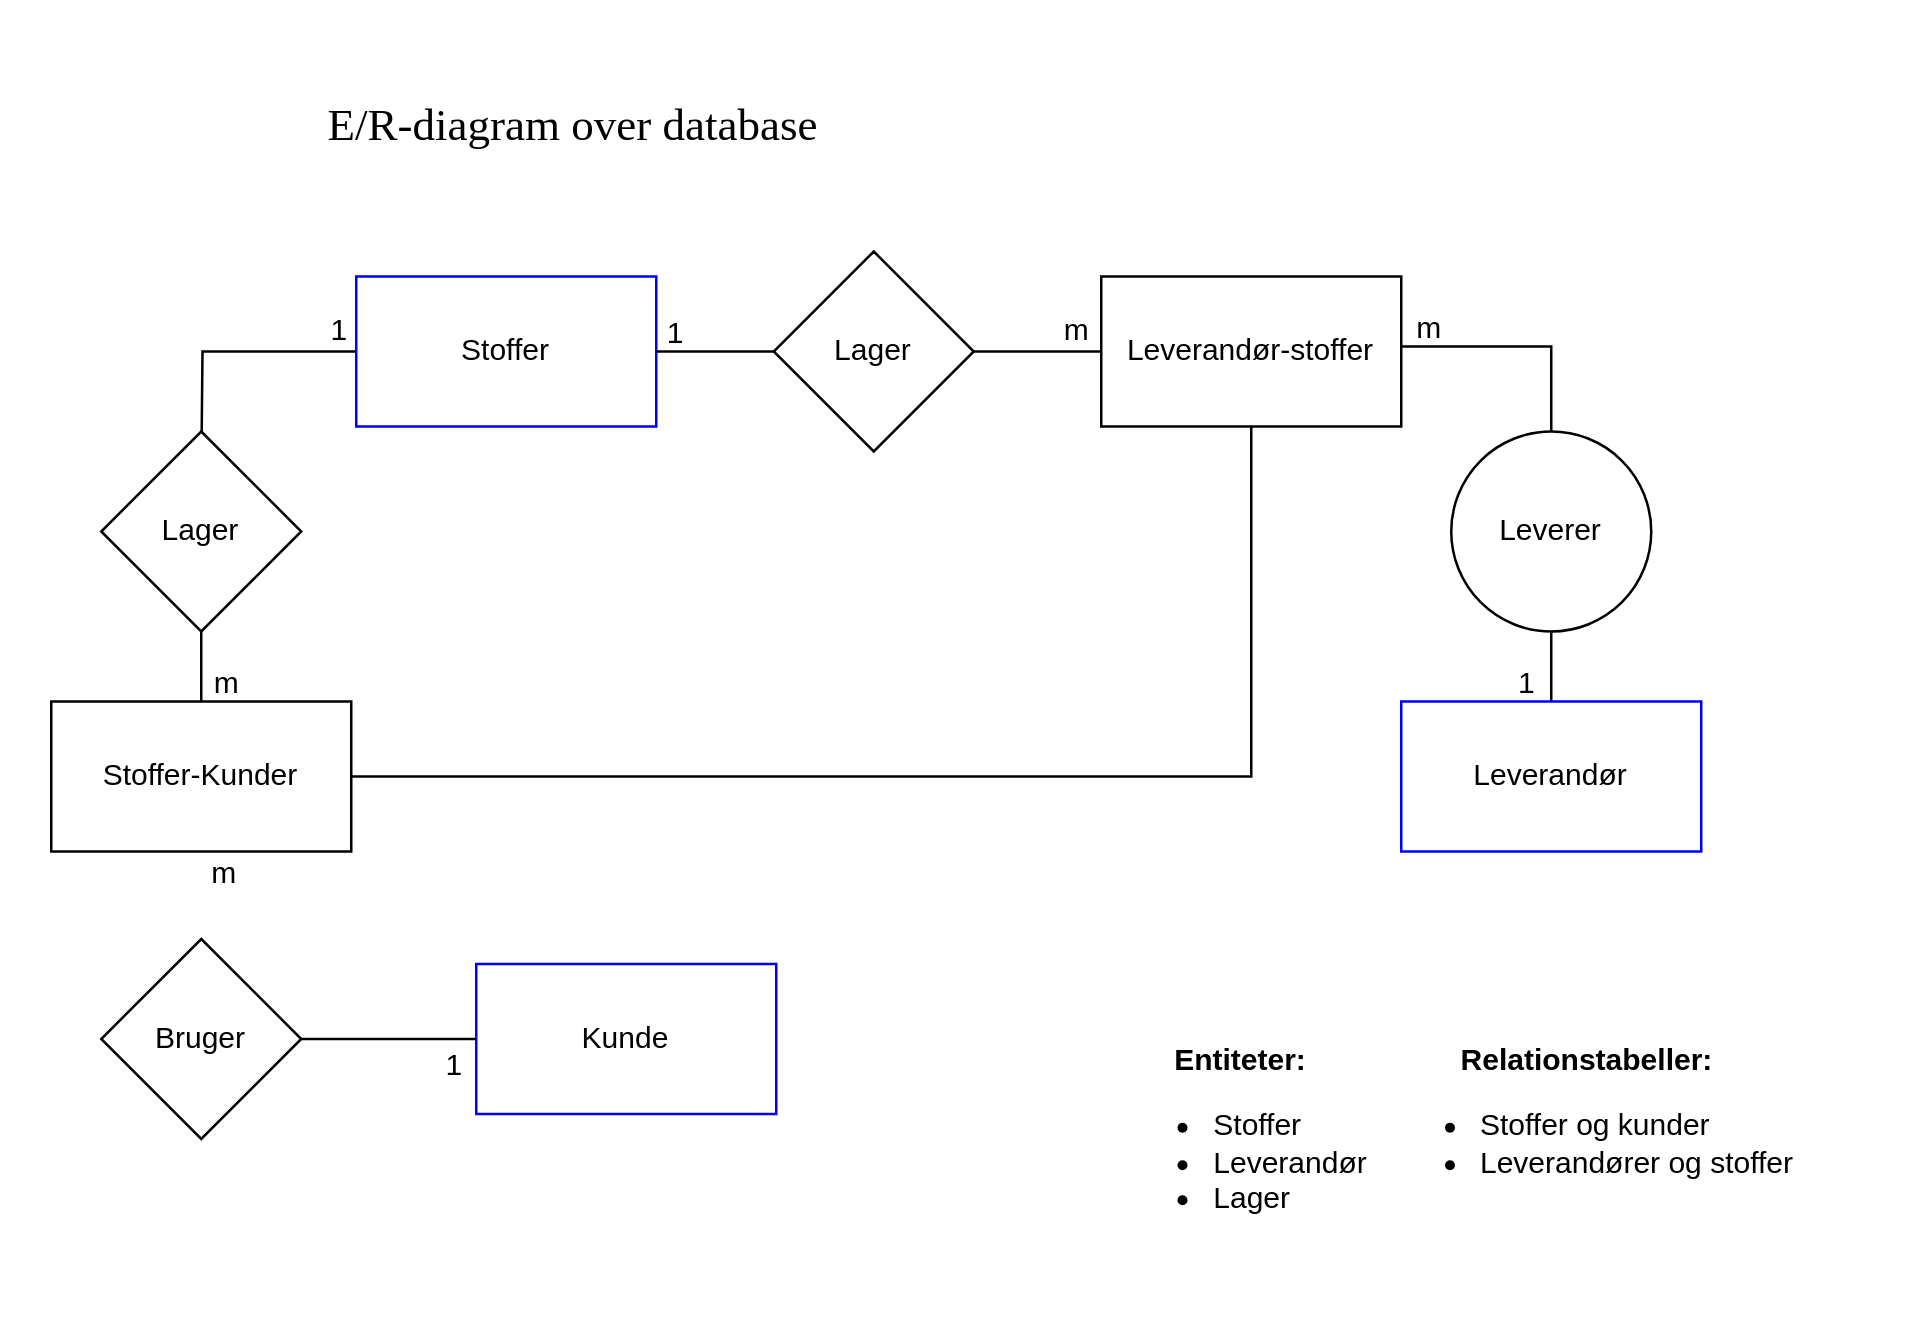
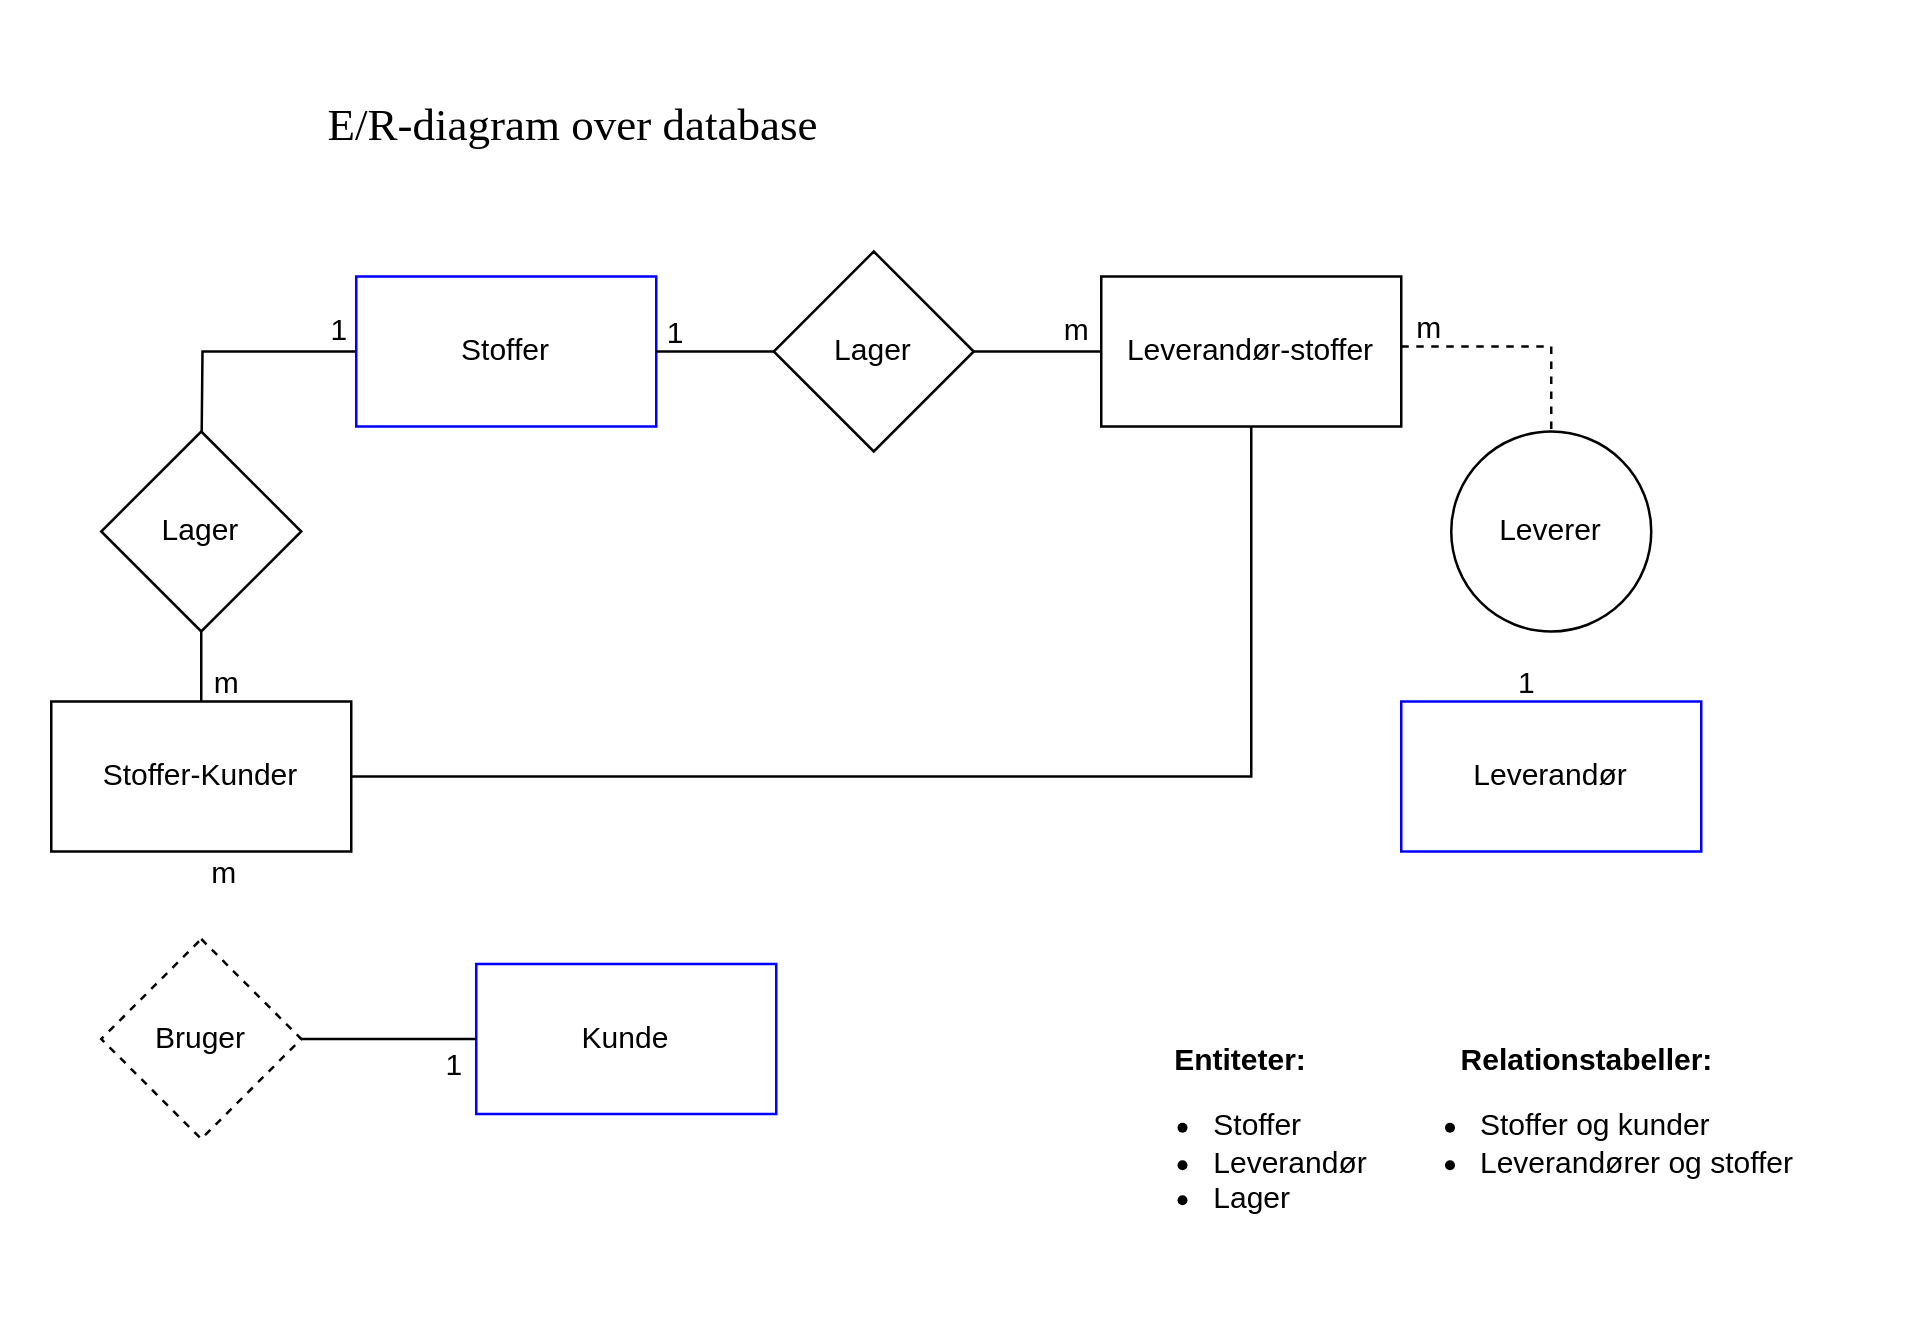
  <mxCell id="0" />
  <mxCell id="1" parent="0" />
  <mxCell id="2" style="edgeStyle=orthogonalEdgeStyle;rounded=0;orthogonalLoop=1;jettySize=auto;html=1;endArrow=none;endFill=0;" edge="1" parent="1" source="3"><mxGeometry relative="1" as="geometry"><mxPoint x="80" y="190" as="targetPoint" /></mxGeometry></mxCell>
  <mxCell id="3" value="Stoffer" style="rounded=0;whiteSpace=wrap;html=1;fillColor=#FFFFFF;strokeColor=#0000FF;" vertex="1" parent="1"><mxGeometry x="142" y="110" width="120" height="60" as="geometry" /></mxCell>
  <mxCell id="4" value="Kunde" style="rounded=0;whiteSpace=wrap;html=1;strokeColor=#0000FF;" vertex="1" parent="1"><mxGeometry x="190" y="385" width="120" height="60" as="geometry" /></mxCell>
- <mxCell id="5" value="" style="edgeStyle=orthogonalEdgeStyle;rounded=0;orthogonalLoop=1;jettySize=auto;html=1;endArrow=none;endFill=0;" edge="1" parent="1" source="6" target="7"><mxGeometry relative="1" as="geometry"><Array as="points"><mxPoint x="620" y="310" /><mxPoint x="620" y="310" /></Array></mxGeometry></mxCell>
  <mxCell id="6" value="Leverandør" style="rounded=0;whiteSpace=wrap;html=1;fillColor=#FFFFFF;strokeColor=#0000FF;" vertex="1" parent="1"><mxGeometry x="560" y="280" width="120" height="60" as="geometry" /></mxCell>
  <mxCell id="7" value="Leverer" style="ellipse;whiteSpace=wrap;html=1;" vertex="1" parent="1"><mxGeometry x="580" y="172" width="80" height="80" as="geometry" /></mxCell>
  <mxCell id="8" value="" style="edgeStyle=orthogonalEdgeStyle;rounded=0;orthogonalLoop=1;jettySize=auto;html=1;endArrow=none;endFill=0;" edge="1" parent="1" source="9" target="4"><mxGeometry relative="1" as="geometry" /></mxCell>
- <mxCell id="9" value="Bruger" style="rhombus;whiteSpace=wrap;html=1;" vertex="1" parent="1"><mxGeometry x="40" y="375" width="80" height="80" as="geometry" /></mxCell>
+ <mxCell id="9" value="Bruger" style="rhombus;whiteSpace=wrap;html=1;dashed=1;" vertex="1" parent="1"><mxGeometry x="40" y="375" width="80" height="80" as="geometry" /></mxCell>
  <mxCell id="10" value="" style="edgeStyle=orthogonalEdgeStyle;rounded=0;orthogonalLoop=1;jettySize=auto;html=1;endArrow=none;endFill=0;" edge="1" parent="1" source="11" target="18"><mxGeometry relative="1" as="geometry" /></mxCell>
  <mxCell id="11" value="Stoffer-Kunder" style="rounded=0;whiteSpace=wrap;html=1;" vertex="1" parent="1"><mxGeometry x="20" y="280" width="120" height="60" as="geometry" /></mxCell>
  <mxCell id="12" value="1" style="text;html=1;align=center;verticalAlign=middle;resizable=0;points=[];autosize=1;strokeColor=none;fillColor=none;" vertex="1" parent="1"><mxGeometry x="166" y="411" width="30" height="30" as="geometry" /></mxCell>
  <mxCell id="13" value="1" style="text;html=1;align=center;verticalAlign=middle;resizable=0;points=[];autosize=1;strokeColor=none;fillColor=none;" vertex="1" parent="1"><mxGeometry x="120" y="117" width="30" height="30" as="geometry" /></mxCell>
  <mxCell id="14" value="" style="edgeStyle=orthogonalEdgeStyle;rounded=0;orthogonalLoop=1;jettySize=auto;html=1;endArrow=none;endFill=0;" edge="1" parent="1" source="15" target="11"><mxGeometry relative="1" as="geometry" /></mxCell>
  <mxCell id="15" value="Lager" style="rhombus;whiteSpace=wrap;html=1;" vertex="1" parent="1"><mxGeometry x="40" y="172" width="80" height="80" as="geometry" /></mxCell>
  <mxCell id="16" value="" style="edgeStyle=orthogonalEdgeStyle;rounded=0;orthogonalLoop=1;jettySize=auto;html=1;endArrow=none;endFill=0;" edge="1" parent="1" source="18" target="20"><mxGeometry relative="1" as="geometry" /></mxCell>
- <mxCell id="17" value="" style="edgeStyle=orthogonalEdgeStyle;rounded=0;orthogonalLoop=1;jettySize=auto;html=1;entryX=0.5;entryY=0;entryDx=0;entryDy=0;endArrow=none;endFill=0;" edge="1" parent="1" source="18" target="7"><mxGeometry relative="1" as="geometry"><Array as="points"><mxPoint x="620" y="138" /></Array></mxGeometry></mxCell>
+ <mxCell id="17" value="" style="edgeStyle=orthogonalEdgeStyle;rounded=0;orthogonalLoop=1;jettySize=auto;html=1;entryX=0.5;entryY=0;entryDx=0;entryDy=0;endArrow=none;endFill=0;dashed=1;" edge="1" parent="1" source="18" target="7"><mxGeometry relative="1" as="geometry"><Array as="points"><mxPoint x="620" y="138" /></Array></mxGeometry></mxCell>
  <mxCell id="18" value="Leverandør-stoffer" style="rounded=0;whiteSpace=wrap;html=1;" vertex="1" parent="1"><mxGeometry x="440" y="110" width="120" height="60" as="geometry" /></mxCell>
  <mxCell id="19" value="" style="edgeStyle=orthogonalEdgeStyle;rounded=0;orthogonalLoop=1;jettySize=auto;html=1;endArrow=none;endFill=0;" edge="1" parent="1" source="20" target="3"><mxGeometry relative="1" as="geometry" /></mxCell>
  <mxCell id="20" value="Lager" style="rhombus;whiteSpace=wrap;html=1;" vertex="1" parent="1"><mxGeometry x="309" y="100" width="80" height="80" as="geometry" /></mxCell>
  <mxCell id="21" value="1" style="text;html=1;align=center;verticalAlign=middle;resizable=0;points=[];autosize=1;strokeColor=none;fillColor=none;" vertex="1" parent="1"><mxGeometry x="595" y="258" width="30" height="30" as="geometry" /></mxCell>
  <mxCell id="22" value="m" style="text;html=1;align=center;verticalAlign=middle;resizable=0;points=[];autosize=1;strokeColor=none;fillColor=none;" vertex="1" parent="1"><mxGeometry x="74" y="334" width="30" height="30" as="geometry" /></mxCell>
  <mxCell id="23" value="m" style="text;html=1;align=center;verticalAlign=middle;resizable=0;points=[];autosize=1;strokeColor=none;fillColor=none;" vertex="1" parent="1"><mxGeometry x="75" y="258" width="30" height="30" as="geometry" /></mxCell>
  <mxCell id="24" value="m" style="text;html=1;align=center;verticalAlign=middle;resizable=0;points=[];autosize=1;strokeColor=none;fillColor=none;" vertex="1" parent="1"><mxGeometry x="415" y="117" width="30" height="30" as="geometry" /></mxCell>
  <mxCell id="25" value="m" style="text;html=1;align=center;verticalAlign=middle;resizable=0;points=[];autosize=1;strokeColor=none;fillColor=none;" vertex="1" parent="1"><mxGeometry x="556" y="116" width="30" height="30" as="geometry" /></mxCell>
  <mxCell id="26" value="&lt;font style=&quot;font-size: 18px;&quot; face=&quot;Verdana&quot;&gt;E/R-diagram over database&lt;/font&gt;" style="text;html=1;strokeColor=none;fillColor=none;align=center;verticalAlign=middle;whiteSpace=wrap;rounded=0;" vertex="1" parent="1"><mxGeometry x="69" y="20" width="320" height="60" as="geometry" /></mxCell>
  <mxCell id="27" value="&lt;div style=&quot;&quot;&gt;&lt;b style=&quot;background-color: initial;&quot;&gt;Entiteter:&lt;/b&gt;&lt;/div&gt;&lt;ul&gt;&lt;li style=&quot;text-align: left;&quot;&gt;Stoffer&lt;/li&gt;&lt;li style=&quot;text-align: left;&quot;&gt;Leverandør&lt;/li&gt;&lt;li style=&quot;text-align: left;&quot;&gt;Lager&lt;/li&gt;&lt;/ul&gt;" style="text;html=1;strokeColor=none;fillColor=none;align=center;verticalAlign=middle;whiteSpace=wrap;rounded=0;" vertex="1" parent="1"><mxGeometry x="441" y="407" width="110" height="100" as="geometry" /></mxCell>
  <mxCell id="28" value="&lt;div style=&quot;text-align: center;&quot;&gt;&lt;b style=&quot;background-color: initial;&quot;&gt;Relationstabeller:&lt;/b&gt;&lt;/div&gt;&lt;ul&gt;&lt;li&gt;Stoffer og kunder&lt;/li&gt;&lt;li&gt;Leverandører og stoffer&lt;/li&gt;&lt;/ul&gt;" style="text;html=1;strokeColor=none;fillColor=none;align=left;verticalAlign=middle;whiteSpace=wrap;rounded=0;" vertex="1" parent="1"><mxGeometry x="550" y="415" width="200" height="70" as="geometry" /></mxCell>
  <mxCell id="29" value="1" style="text;html=1;strokeColor=none;fillColor=none;align=center;verticalAlign=middle;whiteSpace=wrap;rounded=0;" vertex="1" parent="1"><mxGeometry x="240" y="118" width="60" height="30" as="geometry" /></mxCell>
